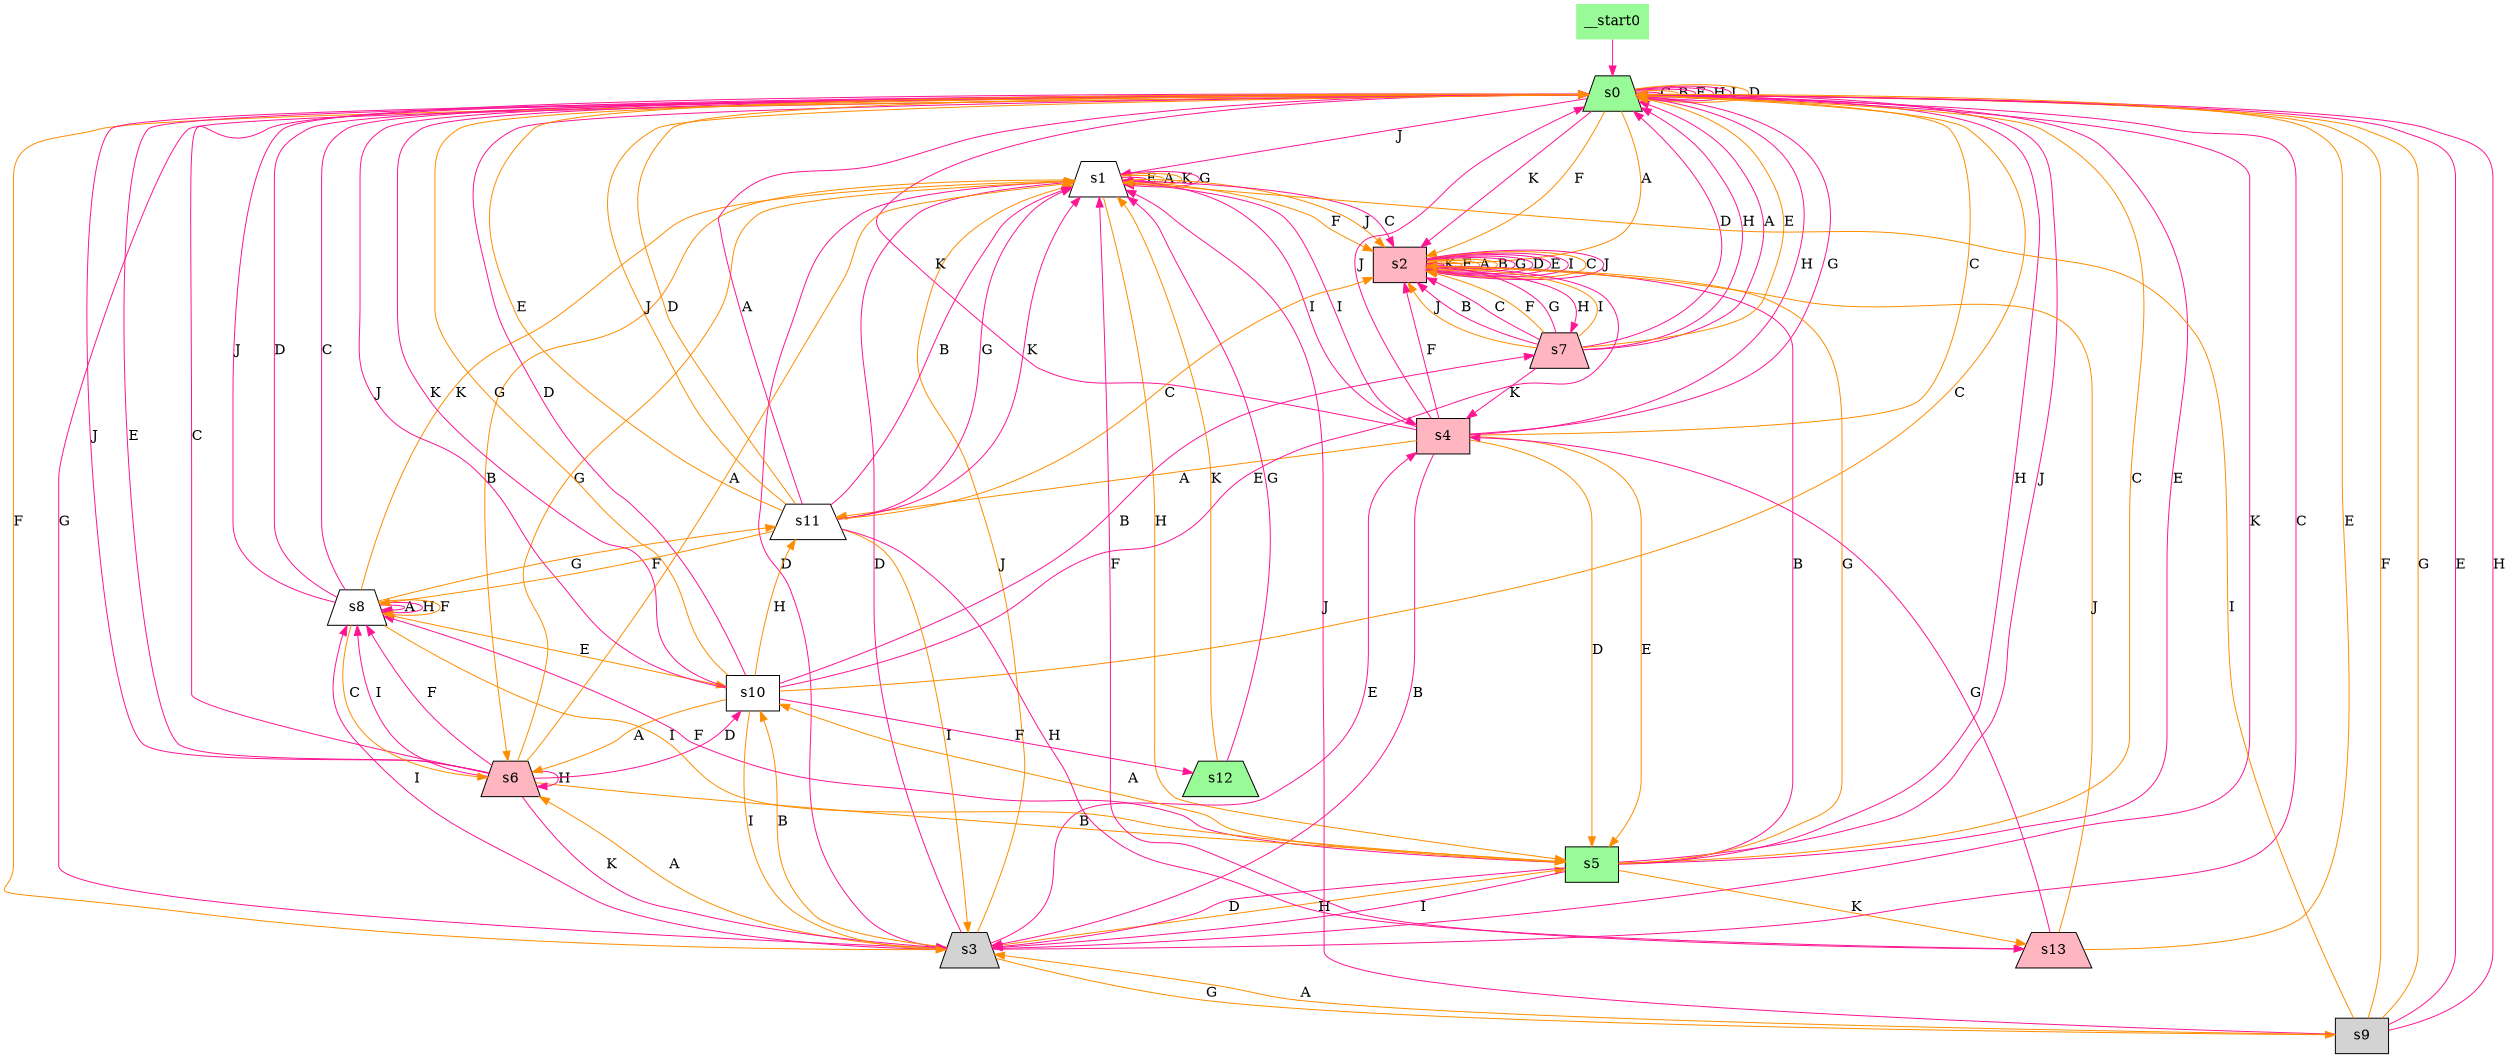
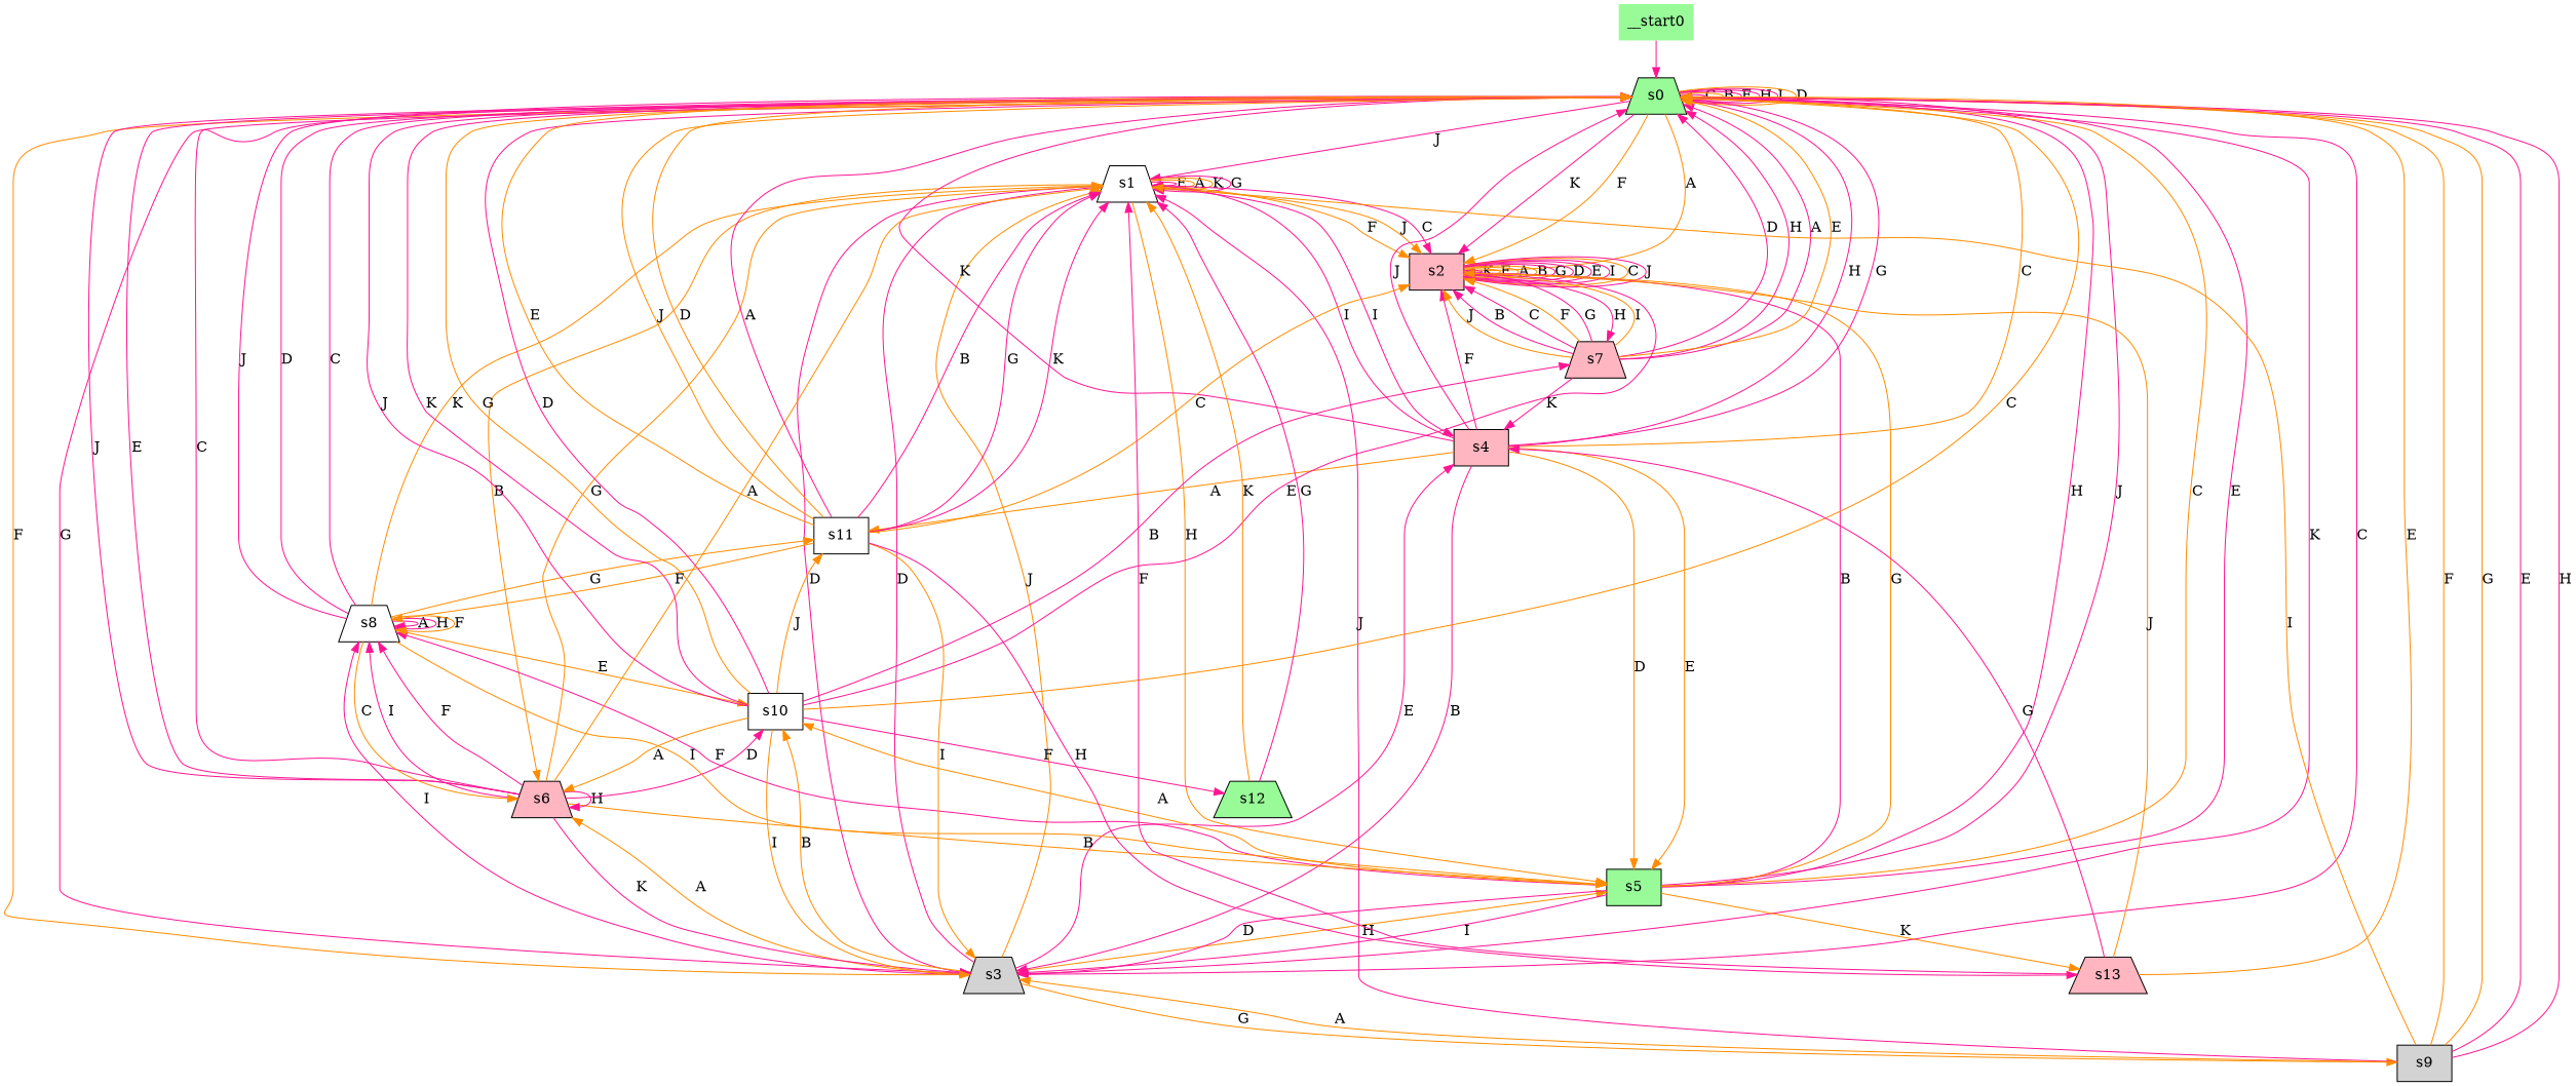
  digraph {
    node [fillcolor=lightpink shape=trapezium style=filled]
    edge [color=deeppink]
    n1 [fillcolor=palegreen label=s0]
    n2 [fillcolor=white label=s1]
    n3 [label=s2 shape=box]
    n4 [fillcolor=lightgrey label=s3]
    n5 [label=s4 shape=box]
    n6 [fillcolor=palegreen label=s5 shape=box]
    n7 [label=s6]
    n8 [label=s7]
    n9 [fillcolor=white label=s8]
    n10 [fillcolor=lightgrey label=s9 shape=box]
    n11 [fillcolor=white label=s10 shape=box]
-   n12 [fillcolor=white label=s11]
+   n12 [fillcolor=white label=s11 shape=box]
    n13 [label=s13]
    n14 [fillcolor=palegreen label=s12]
    __start0 [fillcolor=palegreen shape=none]
    n1 -> n1 [label=C]
    n1 -> n1 [color=darkorange label=B]
    n1 -> n1 [label=E]
    n1 -> n1 [label=H]
    n1 -> n1 [label=I]
    n1 -> n1 [color=darkorange label=D]
    n1 -> n2 [label=J]
    n1 -> n3 [color=darkorange label=A]
    n1 -> n3 [label=K]
    n1 -> n3 [color=darkorange label=F]
    n1 -> n4 [label=G]
    n2 -> n2 [label=E]
    n2 -> n2 [color=darkorange label=A]
    n2 -> n2 [color=darkorange label=K]
    n2 -> n2 [label=G]
    n2 -> n3 [color=darkorange label=F]
    n2 -> n3 [color=darkorange label=J]
    n2 -> n3 [label=C]
    n2 -> n4 [label=D]
    n2 -> n5 [label=I]
    n2 -> n6 [color=darkorange label=H]
    n2 -> n7 [color=darkorange label=B]
    n3 -> n3 [label=K]
    n3 -> n3 [color=darkorange label=F]
    n3 -> n3 [color=darkorange label=A]
    n3 -> n3 [color=darkorange label=B]
    n3 -> n3 [label=G]
    n3 -> n3 [label=D]
    n3 -> n3 [label=E]
    n3 -> n3 [label=I]
    n3 -> n3 [color=darkorange label=C]
    n3 -> n3 [label=J]
    n3 -> n8 [label=H]
    n4 -> n1 [label=K]
    n4 -> n1 [label=C]
    n4 -> n1 [color=darkorange label=F]
    n4 -> n2 [label=D]
    n4 -> n2 [color=darkorange label=J]
    n4 -> n5 [label=E]
    n4 -> n6 [color=darkorange label=H]
    n4 -> n7 [color=darkorange label=A]
    n4 -> n9 [label=I]
    n4 -> n10 [color=darkorange label=G]
    n4 -> n11 [color=darkorange label=B]
    n5 -> n1 [color=darkorange label=C]
    n5 -> n1 [label=K]
    n5 -> n1 [label=J]
    n5 -> n1 [label=H]
    n5 -> n1 [label=G]
    n5 -> n2 [label=I]
    n5 -> n3 [label=F]
    n5 -> n4 [label=B]
    n5 -> n6 [color=darkorange label=D]
    n5 -> n6 [color=darkorange label=E]
    n5 -> n12 [color=darkorange label=A]
    n6 -> n1 [label=H]
    n6 -> n1 [label=J]
    n6 -> n1 [color=darkorange label=C]
    n6 -> n1 [label=E]
    n6 -> n3 [label=B]
    n6 -> n3 [color=darkorange label=G]
    n6 -> n4 [label=D]
    n6 -> n4 [label=I]
    n6 -> n9 [label=F]
    n6 -> n11 [color=darkorange label=A]
    n6 -> n13 [color=darkorange label=K]
    n7 -> n1 [label=J]
    n7 -> n1 [label=E]
    n7 -> n1 [label=C]
    n7 -> n2 [color=darkorange label=G]
    n7 -> n2 [color=darkorange label=A]
    n7 -> n4 [label=K]
    n7 -> n6 [color=darkorange label=B]
    n7 -> n7 [label=H]
    n7 -> n9 [label=I]
    n7 -> n9 [label=F]
    n7 -> n11 [label=D]
    n8 -> n1 [label=D]
    n8 -> n1 [label=H]
    n8 -> n1 [label=A]
    n8 -> n1 [color=darkorange label=E]
    n8 -> n3 [color=darkorange label=I]
    n8 -> n3 [color=darkorange label=J]
    n8 -> n3 [label=B]
    n8 -> n3 [label=C]
    n8 -> n3 [color=darkorange label=F]
    n8 -> n3 [label=G]
    n8 -> n5 [label=K]
    n9 -> n1 [label=D]
    n9 -> n1 [label=C]
    n9 -> n1 [label=J]
    n9 -> n2 [color=darkorange label=K]
    n9 -> n6 [color=darkorange label=I]
    n9 -> n7 [color=darkorange label=C]
    n9 -> n9 [label=A]
    n9 -> n9 [label=H]
    n9 -> n9 [color=darkorange label=F]
    n9 -> n11 [color=darkorange label=E]
    n9 -> n12 [color=darkorange label=G]
    n10 -> n1 [color=darkorange label=F]
    n10 -> n1 [color=darkorange label=G]
    n10 -> n1 [label=E]
    n10 -> n1 [label=H]
    n10 -> n2 [label=J]
    n10 -> n2 [color=darkorange label=I]
    n10 -> n4 [color=darkorange label=A]
    n11 -> n1 [color=darkorange label=C]
    n11 -> n1 [label=J]
    n11 -> n1 [label=K]
    n11 -> n1 [color=darkorange label=G]
    n11 -> n1 [label=D]
    n11 -> n3 [label=E]
    n11 -> n4 [color=darkorange label=I]
    n11 -> n7 [color=darkorange label=A]
    n11 -> n8 [label=B]
-   n11 -> n12 [color=darkorange label=H]
+   n11 -> n12 [color=darkorange label=J]
    n11 -> n14 [label=F]
    n12 -> n1 [color=darkorange label=D]
    n12 -> n1 [label=A]
    n12 -> n1 [color=darkorange label=E]
    n12 -> n1 [color=darkorange label=J]
    n12 -> n2 [label=G]
    n12 -> n2 [label=K]
    n12 -> n2 [label=B]
    n12 -> n3 [color=darkorange label=C]
    n12 -> n4 [color=darkorange label=I]
    n12 -> n9 [color=darkorange label=F]
    n12 -> n13 [label=H]
    n13 -> n1 [color=darkorange label=E]
    n13 -> n2 [label=F]
    n13 -> n3 [color=darkorange label=J]
    n13 -> n5 [label=G]
    n14 -> n2 [color=darkorange label=K]
    n14 -> n2 [label=G]
    __start0 -> n1
  }
